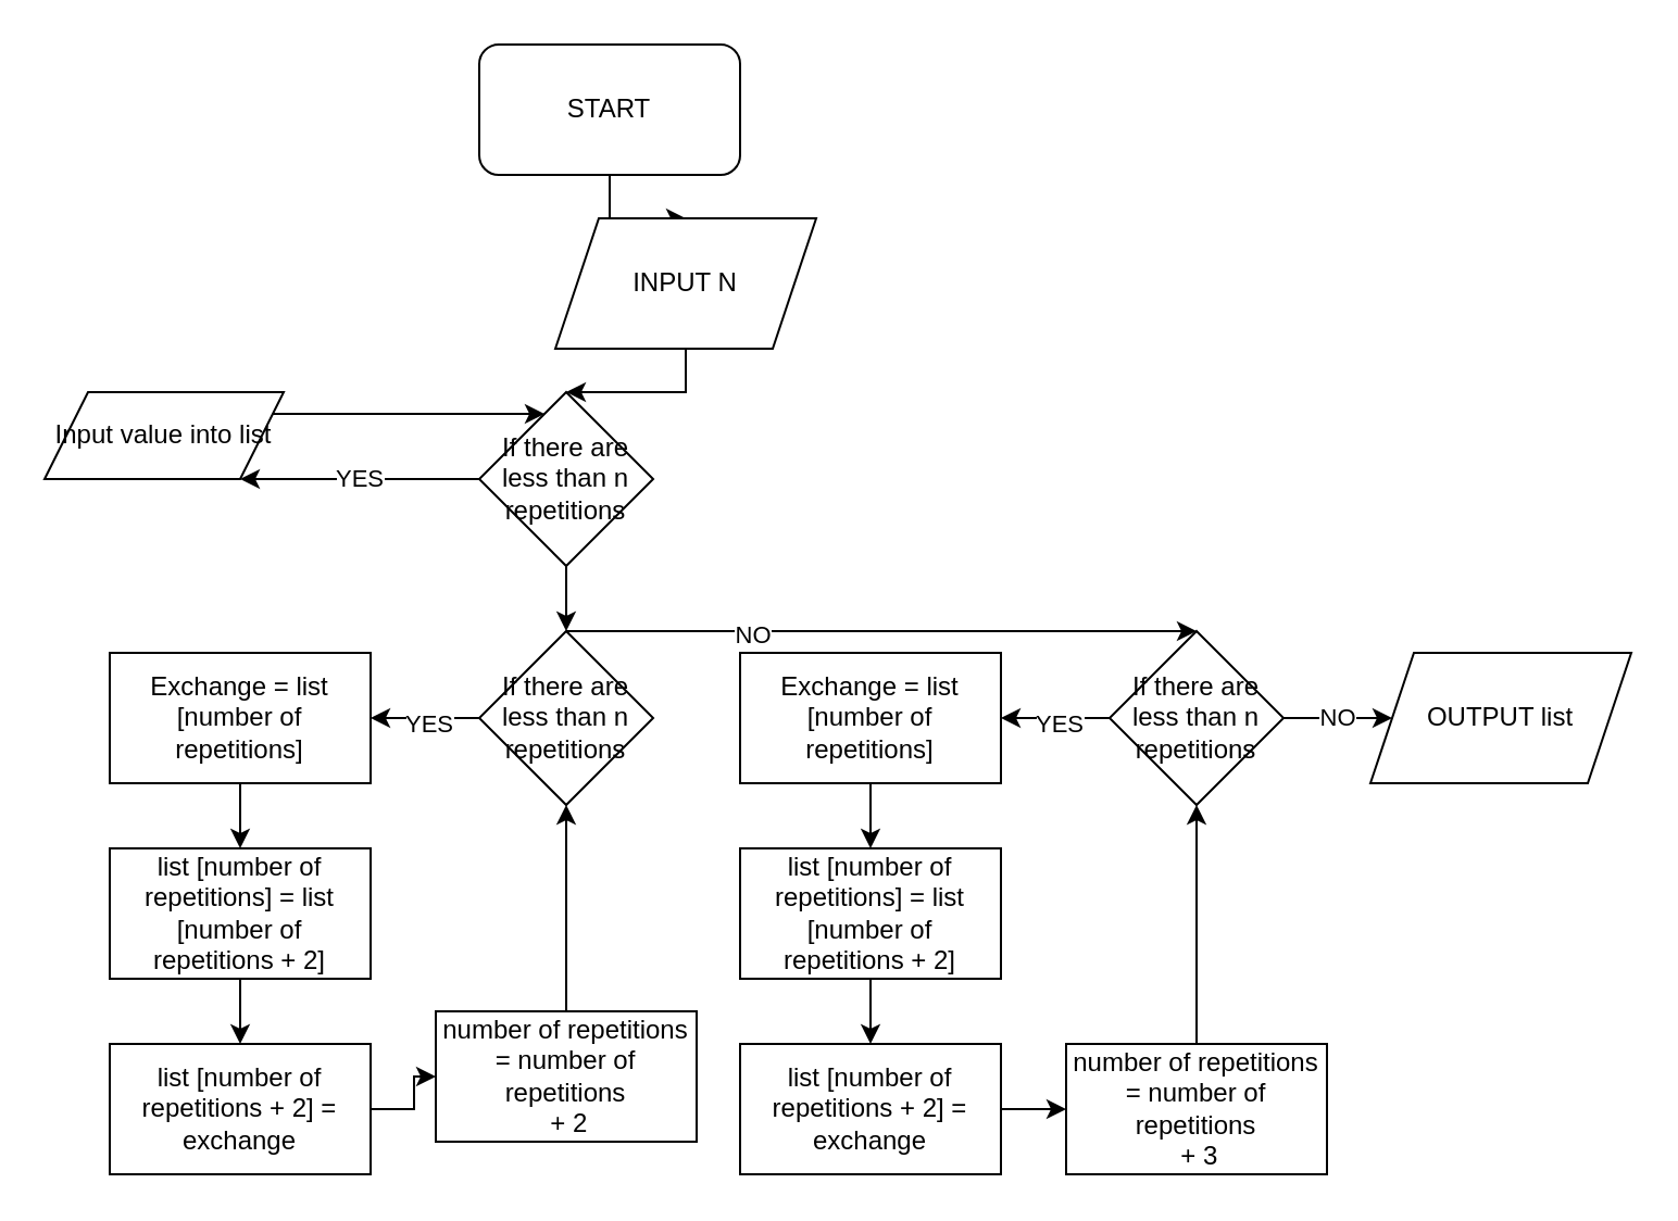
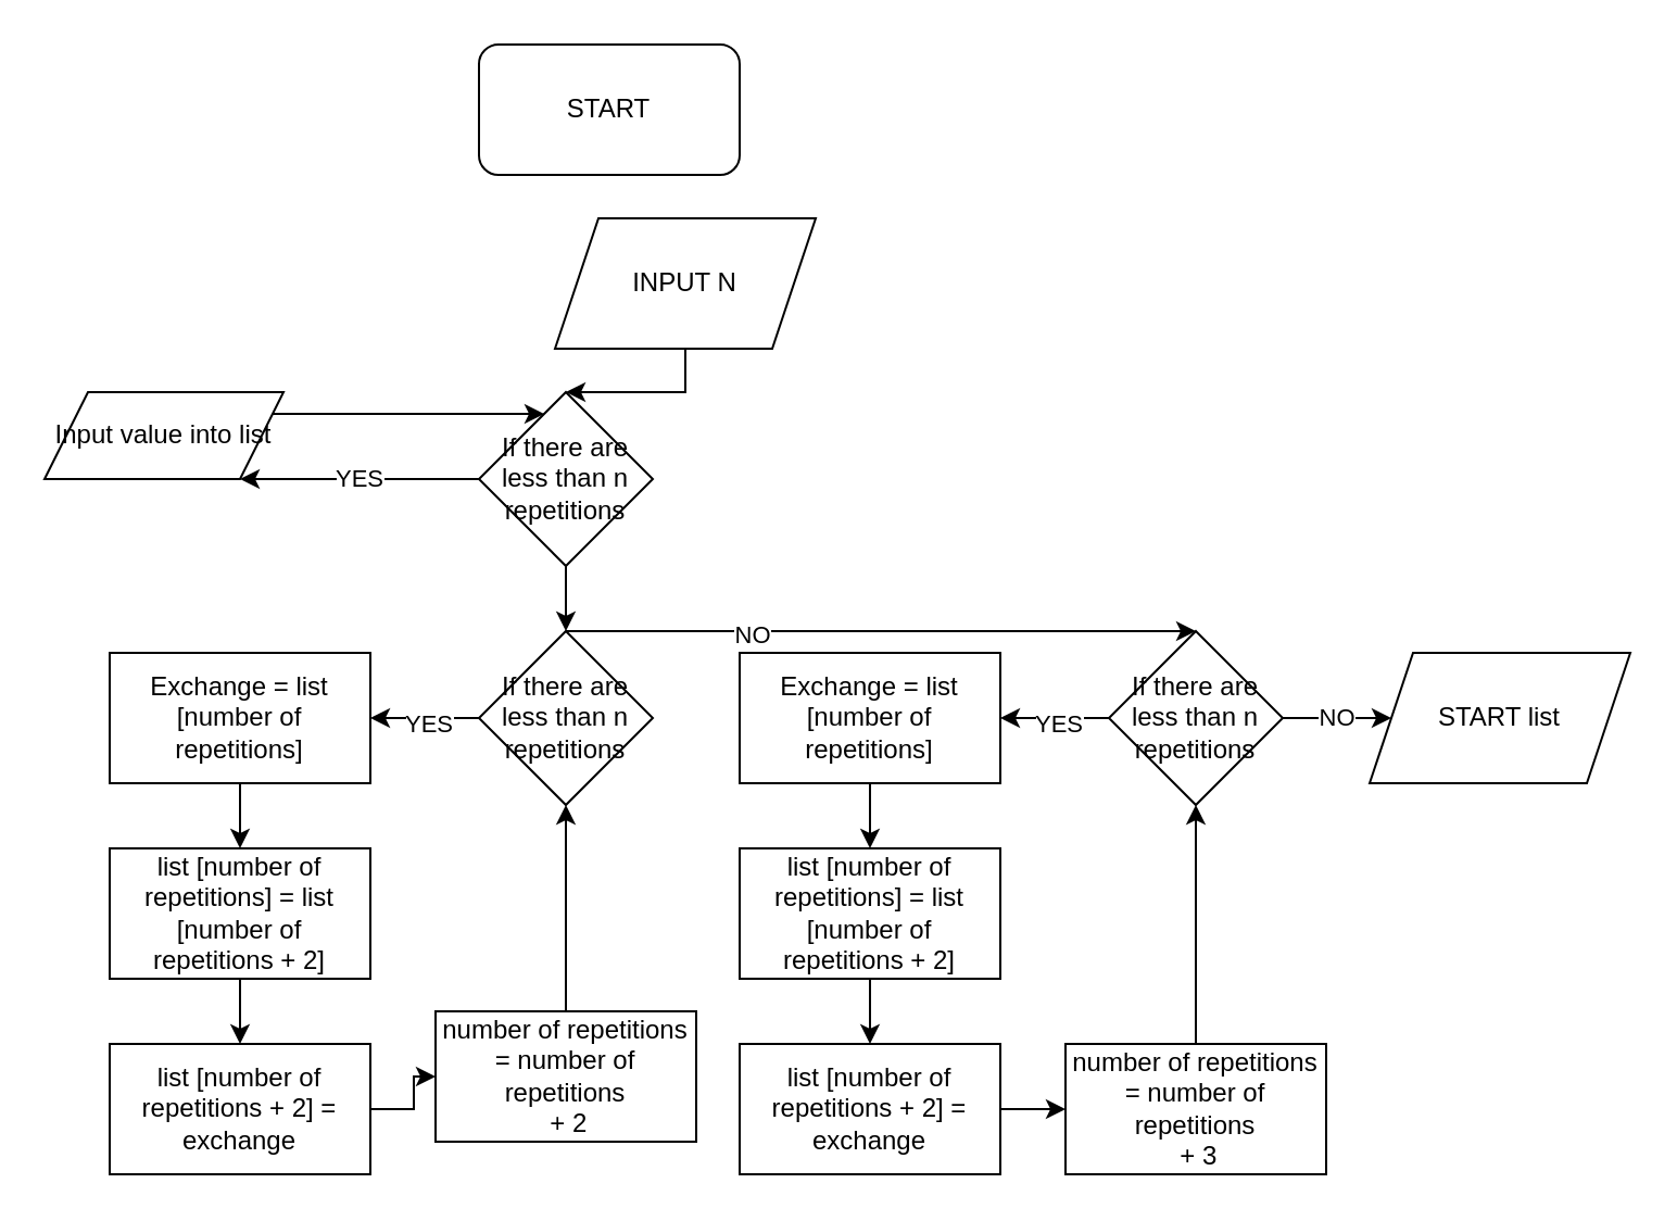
  <mxCell id="0" />
  <mxCell id="1" parent="0" />
- <mxCell id="2" style="edgeStyle=orthogonalEdgeStyle;rounded=0;orthogonalLoop=1;jettySize=auto;html=1;" parent="1" source="3" target="5" edge="1"><mxGeometry relative="1" as="geometry" /></mxCell>
  <mxCell id="3" value="START" style="rounded=1;whiteSpace=wrap;html=1;" parent="1" vertex="1"><mxGeometry x="220" y="20" width="120" height="60" as="geometry" /></mxCell>
  <mxCell id="4" style="edgeStyle=orthogonalEdgeStyle;rounded=0;orthogonalLoop=1;jettySize=auto;html=1;entryX=0.5;entryY=0;entryDx=0;entryDy=0;" parent="1" source="5" target="8" edge="1"><mxGeometry relative="1" as="geometry" /></mxCell>
  <mxCell id="5" value="INPUT N" style="shape=parallelogram;perimeter=parallelogramPerimeter;whiteSpace=wrap;html=1;fixedSize=1;" parent="1" vertex="1"><mxGeometry x="255" y="100" width="120" height="60" as="geometry" /></mxCell>
  <mxCell id="6" value="YES" style="edgeStyle=orthogonalEdgeStyle;rounded=0;orthogonalLoop=1;jettySize=auto;html=1;" parent="1" source="8" target="10" edge="1"><mxGeometry relative="1" as="geometry"><Array as="points"><mxPoint x="170" y="220" /><mxPoint x="170" y="220" /></Array></mxGeometry></mxCell>
  <mxCell id="7" style="edgeStyle=orthogonalEdgeStyle;rounded=0;orthogonalLoop=1;jettySize=auto;html=1;" parent="1" source="8" target="15" edge="1"><mxGeometry relative="1" as="geometry" /></mxCell>
  <mxCell id="8" value="If there are less than n repetitions" style="rhombus;whiteSpace=wrap;html=1;" parent="1" vertex="1"><mxGeometry x="220" y="180" width="80" height="80" as="geometry" /></mxCell>
  <mxCell id="9" style="edgeStyle=orthogonalEdgeStyle;rounded=0;orthogonalLoop=1;jettySize=auto;html=1;" parent="1" source="10" target="8" edge="1"><mxGeometry relative="1" as="geometry"><Array as="points"><mxPoint x="190" y="190" /><mxPoint x="190" y="190" /></Array></mxGeometry></mxCell>
  <mxCell id="10" value="Input value into list" style="shape=parallelogram;perimeter=parallelogramPerimeter;whiteSpace=wrap;html=1;fixedSize=1;" parent="1" vertex="1"><mxGeometry x="20" y="180" width="110" height="40" as="geometry" /></mxCell>
  <mxCell id="11" value="" style="edgeStyle=orthogonalEdgeStyle;rounded=0;orthogonalLoop=1;jettySize=auto;html=1;" parent="1" source="15" target="17" edge="1"><mxGeometry relative="1" as="geometry" /></mxCell>
  <mxCell id="12" value="YES" style="edgeLabel;html=1;align=center;verticalAlign=middle;resizable=0;points=[];" parent="11" vertex="1" connectable="0"><mxGeometry x="-0.025" y="2" relative="1" as="geometry"><mxPoint as="offset" /></mxGeometry></mxCell>
  <mxCell id="13" style="edgeStyle=orthogonalEdgeStyle;rounded=0;orthogonalLoop=1;jettySize=auto;html=1;" parent="1" source="15" target="27" edge="1"><mxGeometry relative="1" as="geometry"><Array as="points"><mxPoint x="410" y="290" /><mxPoint x="410" y="290" /></Array></mxGeometry></mxCell>
  <mxCell id="14" value="NO" style="edgeLabel;html=1;align=center;verticalAlign=middle;resizable=0;points=[];" parent="13" vertex="1" connectable="0"><mxGeometry x="-0.414" y="-1" relative="1" as="geometry"><mxPoint as="offset" /></mxGeometry></mxCell>
  <mxCell id="15" value="If there are less than n repetitions" style="rhombus;whiteSpace=wrap;html=1;" parent="1" vertex="1"><mxGeometry x="220" y="290" width="80" height="80" as="geometry" /></mxCell>
  <mxCell id="16" value="" style="edgeStyle=orthogonalEdgeStyle;rounded=0;orthogonalLoop=1;jettySize=auto;html=1;" parent="1" source="17" target="19" edge="1"><mxGeometry relative="1" as="geometry" /></mxCell>
  <mxCell id="17" value="Exchange = list [number of repetitions]" style="whiteSpace=wrap;html=1;" parent="1" vertex="1"><mxGeometry x="50" y="300" width="120" height="60" as="geometry" /></mxCell>
  <mxCell id="18" value="" style="edgeStyle=orthogonalEdgeStyle;rounded=0;orthogonalLoop=1;jettySize=auto;html=1;" parent="1" source="19" target="21" edge="1"><mxGeometry relative="1" as="geometry" /></mxCell>
  <mxCell id="19" value="list [number of repetitions] = list [number of repetitions&amp;nbsp;+ 2]" style="whiteSpace=wrap;html=1;" parent="1" vertex="1"><mxGeometry x="50" y="390" width="120" height="60" as="geometry" /></mxCell>
  <mxCell id="20" value="" style="edgeStyle=orthogonalEdgeStyle;rounded=0;orthogonalLoop=1;jettySize=auto;html=1;" parent="1" source="21" target="23" edge="1"><mxGeometry relative="1" as="geometry" /></mxCell>
  <mxCell id="21" value="list [number of repetitions + 2] = exchange" style="whiteSpace=wrap;html=1;" parent="1" vertex="1"><mxGeometry x="50" y="480" width="120" height="60" as="geometry" /></mxCell>
  <mxCell id="22" style="edgeStyle=orthogonalEdgeStyle;rounded=0;orthogonalLoop=1;jettySize=auto;html=1;" parent="1" source="23" target="15" edge="1"><mxGeometry relative="1" as="geometry" /></mxCell>
  <mxCell id="23" value="number of repetitions = number of repetitions&lt;br&gt;&amp;nbsp;+ 2" style="whiteSpace=wrap;html=1;" parent="1" vertex="1"><mxGeometry x="200" y="465" width="120" height="60" as="geometry" /></mxCell>
  <mxCell id="24" value="" style="edgeStyle=orthogonalEdgeStyle;rounded=0;orthogonalLoop=1;jettySize=auto;html=1;" parent="1" source="27" target="29" edge="1"><mxGeometry relative="1" as="geometry" /></mxCell>
  <mxCell id="25" value="YES" style="edgeLabel;html=1;align=center;verticalAlign=middle;resizable=0;points=[];" parent="24" vertex="1" connectable="0"><mxGeometry x="-0.025" y="2" relative="1" as="geometry"><mxPoint as="offset" /></mxGeometry></mxCell>
  <mxCell id="26" value="NO" style="edgeStyle=orthogonalEdgeStyle;rounded=0;orthogonalLoop=1;jettySize=auto;html=1;" parent="1" source="27" target="36" edge="1"><mxGeometry relative="1" as="geometry" /></mxCell>
  <mxCell id="27" value="If there are less than n repetitions" style="rhombus;whiteSpace=wrap;html=1;" parent="1" vertex="1"><mxGeometry x="510" y="290" width="80" height="80" as="geometry" /></mxCell>
  <mxCell id="28" value="" style="edgeStyle=orthogonalEdgeStyle;rounded=0;orthogonalLoop=1;jettySize=auto;html=1;" parent="1" source="29" target="31" edge="1"><mxGeometry relative="1" as="geometry" /></mxCell>
  <mxCell id="29" value="Exchange = list [number of repetitions]" style="whiteSpace=wrap;html=1;" parent="1" vertex="1"><mxGeometry x="340" y="300" width="120" height="60" as="geometry" /></mxCell>
  <mxCell id="30" value="" style="edgeStyle=orthogonalEdgeStyle;rounded=0;orthogonalLoop=1;jettySize=auto;html=1;" parent="1" source="31" target="33" edge="1"><mxGeometry relative="1" as="geometry" /></mxCell>
  <mxCell id="31" value="list [number of repetitions] = list [number of repetitions&amp;nbsp;+ 2]" style="whiteSpace=wrap;html=1;" parent="1" vertex="1"><mxGeometry x="340" y="390" width="120" height="60" as="geometry" /></mxCell>
  <mxCell id="32" value="" style="edgeStyle=orthogonalEdgeStyle;rounded=0;orthogonalLoop=1;jettySize=auto;html=1;" parent="1" source="33" target="35" edge="1"><mxGeometry relative="1" as="geometry" /></mxCell>
  <mxCell id="33" value="list [number of repetitions + 2] = exchange" style="whiteSpace=wrap;html=1;" parent="1" vertex="1"><mxGeometry x="340" y="480" width="120" height="60" as="geometry" /></mxCell>
  <mxCell id="34" style="edgeStyle=orthogonalEdgeStyle;rounded=0;orthogonalLoop=1;jettySize=auto;html=1;" parent="1" source="35" target="27" edge="1"><mxGeometry relative="1" as="geometry" /></mxCell>
  <mxCell id="35" value="number of repetitions = number of repetitions&lt;br&gt;&amp;nbsp;+ 3" style="whiteSpace=wrap;html=1;" parent="1" vertex="1"><mxGeometry x="490" y="480" width="120" height="60" as="geometry" /></mxCell>
- <mxCell id="36" value="OUTPUT list" style="shape=parallelogram;perimeter=parallelogramPerimeter;whiteSpace=wrap;html=1;fixedSize=1;" parent="1" vertex="1"><mxGeometry x="630" y="300" width="120" height="60" as="geometry" /></mxCell>
+ <mxCell id="36" value="START list" style="shape=parallelogram;perimeter=parallelogramPerimeter;whiteSpace=wrap;html=1;fixedSize=1;" parent="1" vertex="1"><mxGeometry x="630" y="300" width="120" height="60" as="geometry" /></mxCell>
